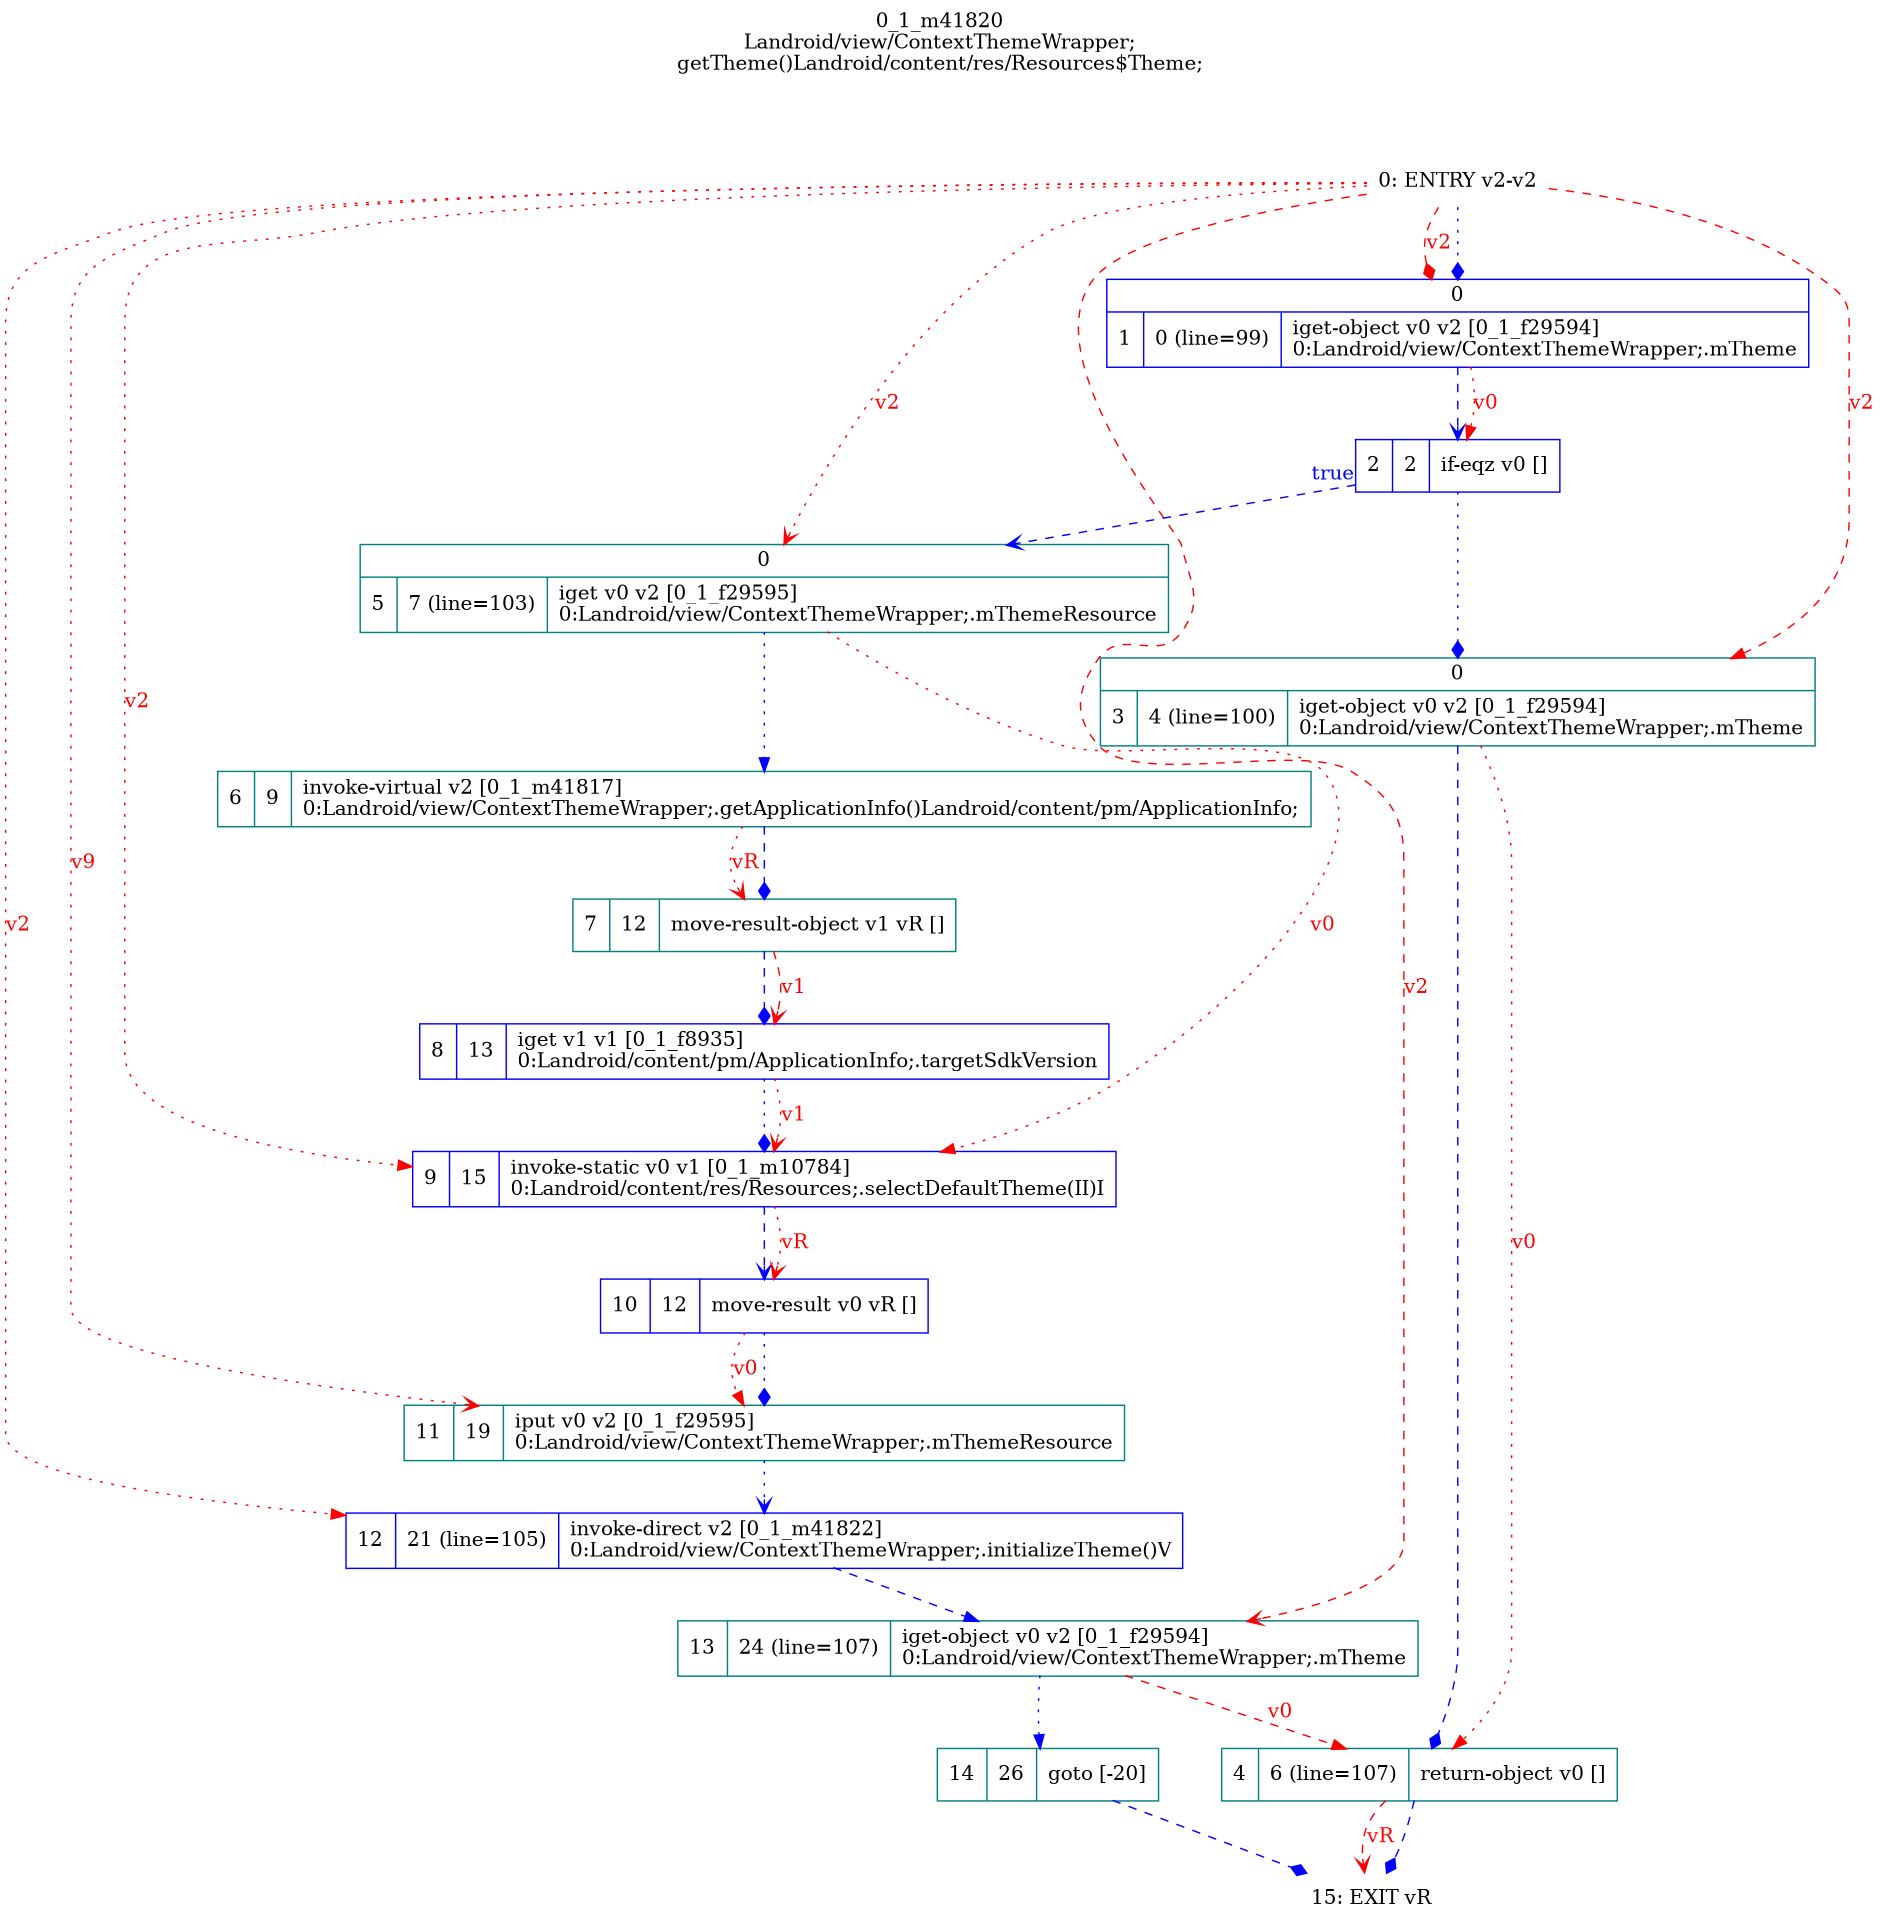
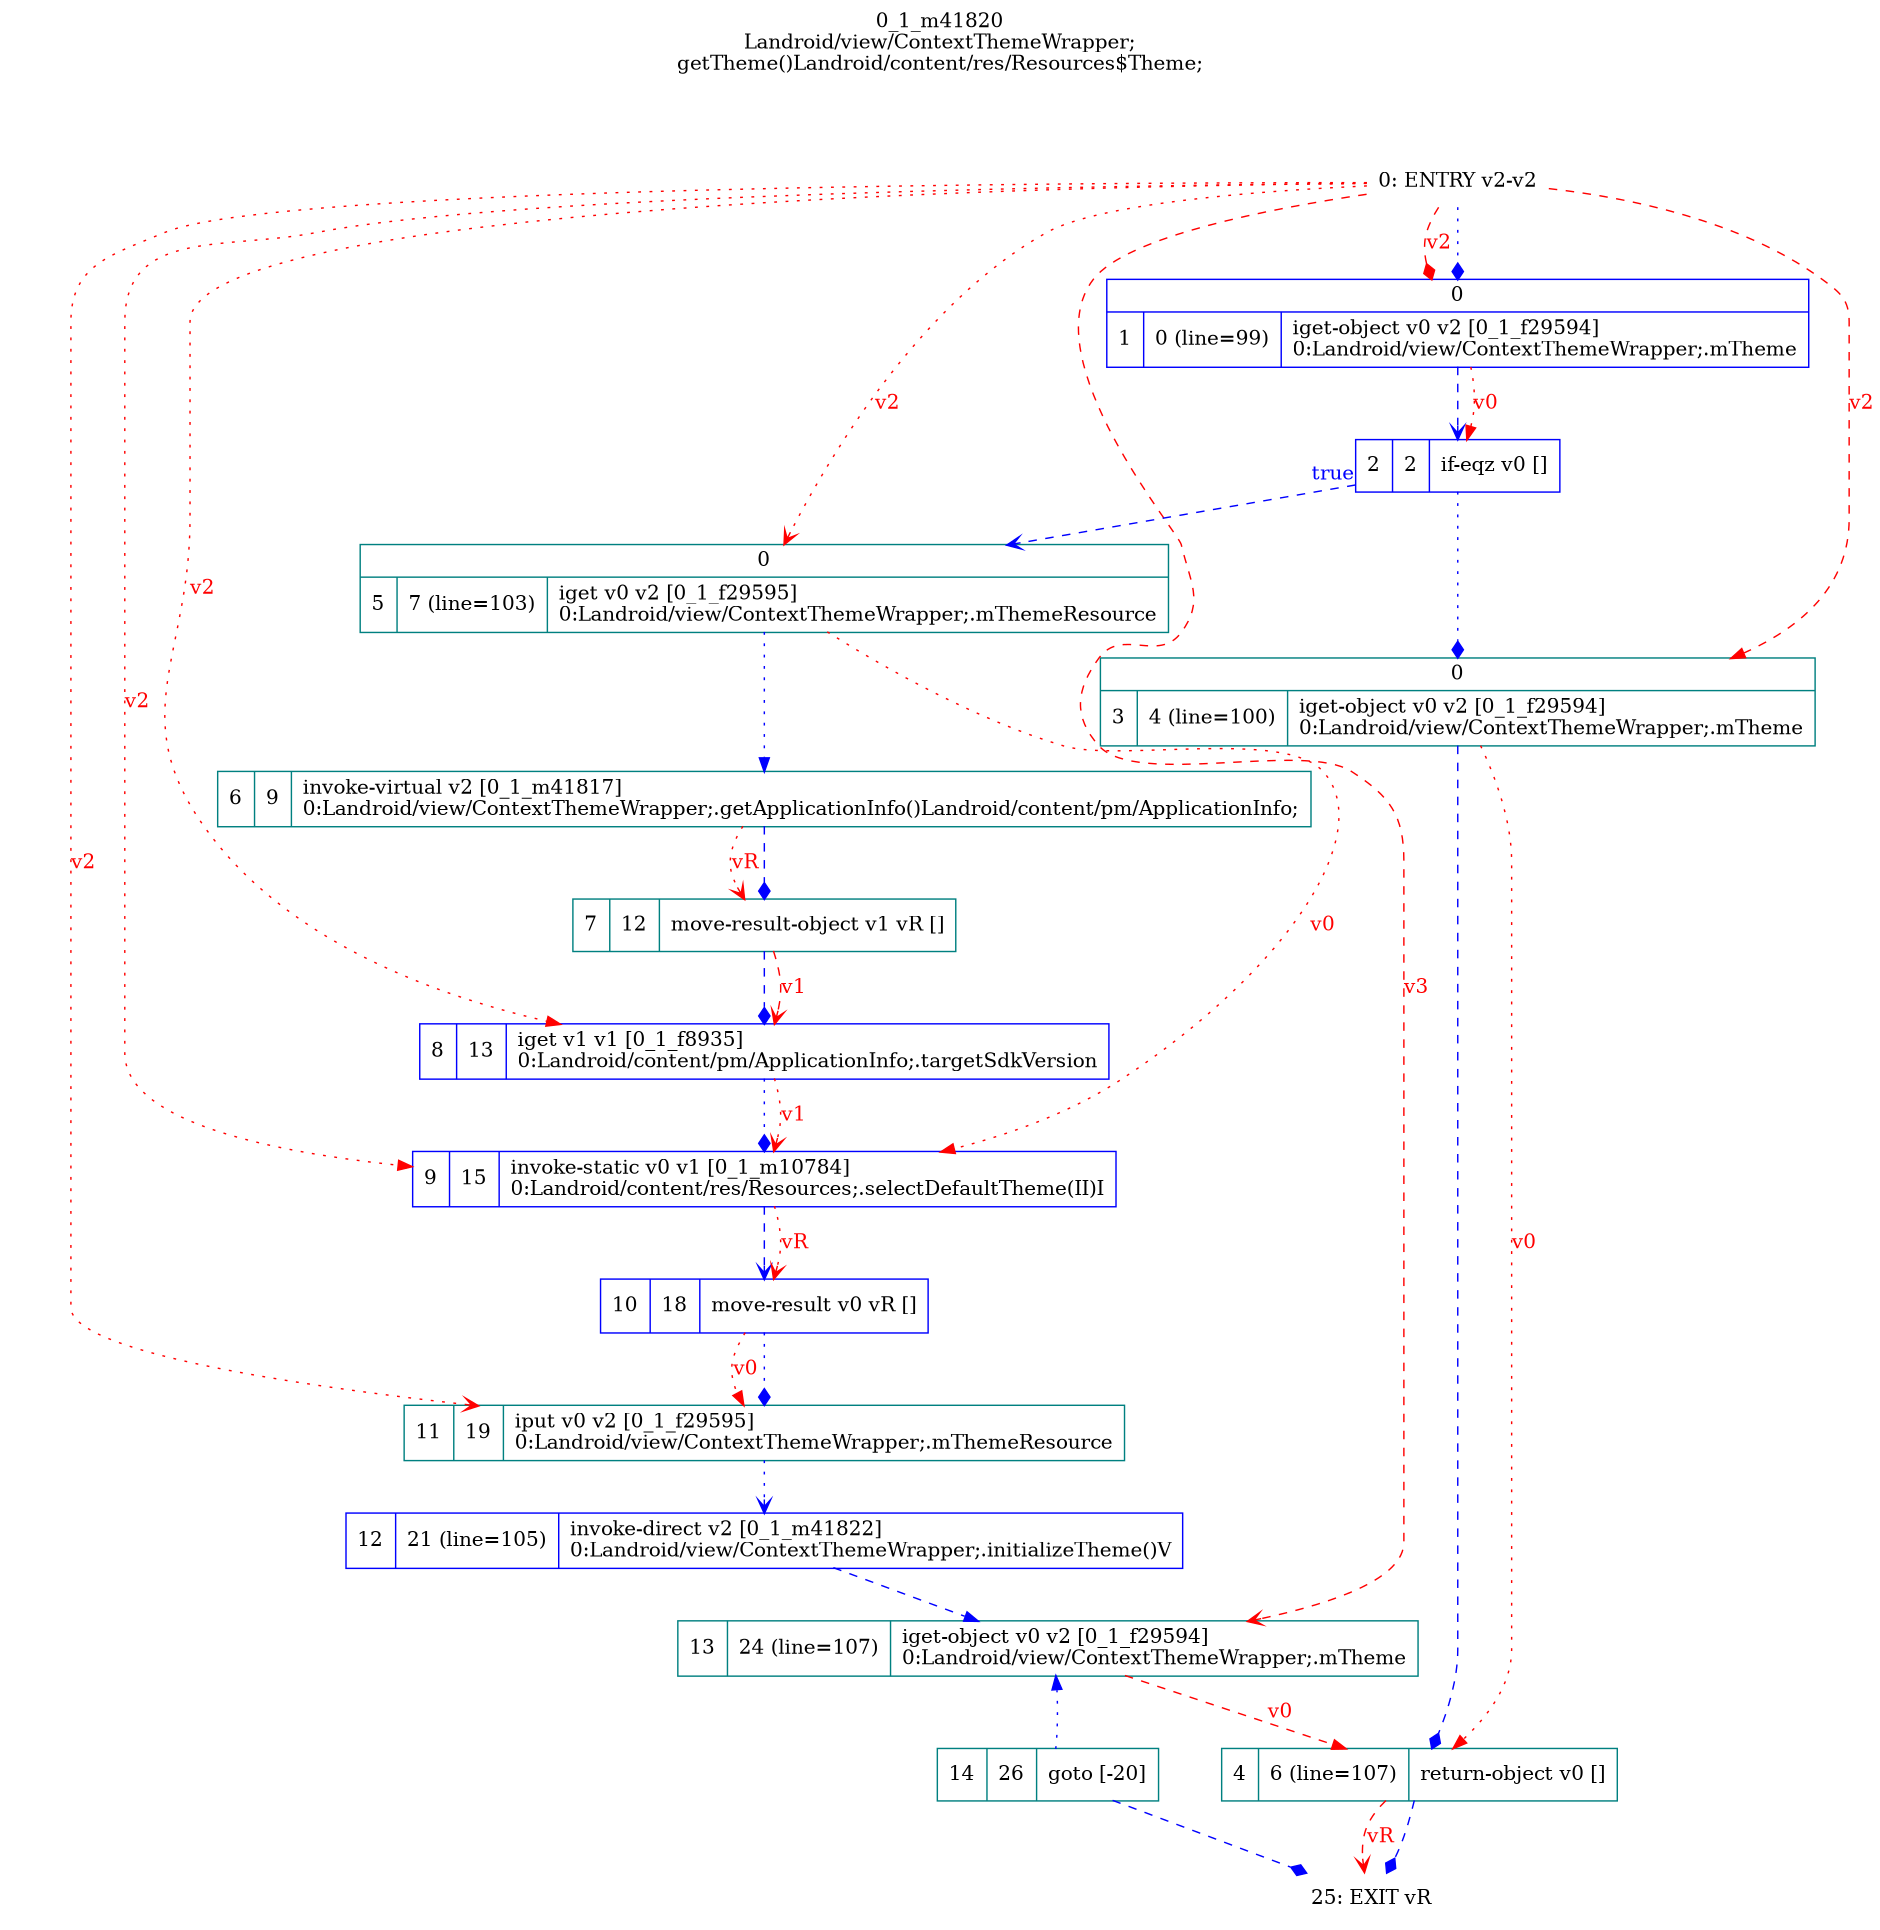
  digraph {
    label="0_1_m41820\nLandroid/view/ContextThemeWrapper;\ngetTheme()Landroid/content/res/Resources$Theme;"
    labelloc=t
    rankdir=UD
    node [color=blue shape=record]
    edge [arrowhead=vee color=red fontcolor=red style=dotted]
    n1 [label="0: ENTRY v2-v2" shape=plaintext]
    n2 [label="{0|{1|0 (line=99)|iget-object v0 v2 [0_1_f29594]\l0:Landroid/view/ContextThemeWrapper;.mTheme\l}}"]
    n3 [color=teal label="{0|{3|4 (line=100)|iget-object v0 v2 [0_1_f29594]\l0:Landroid/view/ContextThemeWrapper;.mTheme\l}}"]
    n4 [color=teal label="{0|{5|7 (line=103)|iget v0 v2 [0_1_f29595]\l0:Landroid/view/ContextThemeWrapper;.mThemeResource\l}}"]
    n5 [color=teal label="11|19|iput v0 v2 [0_1_f29595]\l0:Landroid/view/ContextThemeWrapper;.mThemeResource\l"]
    n6 [label="12|21 (line=105)|invoke-direct v2 [0_1_m41822]\l0:Landroid/view/ContextThemeWrapper;.initializeTheme()V\l"]
    n7 [color=teal label="13|24 (line=107)|iget-object v0 v2 [0_1_f29594]\l0:Landroid/view/ContextThemeWrapper;.mTheme\l"]
    n8 [label="9|15|invoke-static v0 v1 [0_1_m10784]\l0:Landroid/content/res/Resources;.selectDefaultTheme(II)I\l"]
    n9 [label="2|2|if-eqz v0 []\l"]
    n10 [color=teal label="4|6 (line=107)|return-object v0 []\l"]
    n11 [color=teal label="6|9|invoke-virtual v2 [0_1_m41817]\l0:Landroid/view/ContextThemeWrapper;.getApplicationInfo()Landroid/content/pm/ApplicationInfo;\l"]
    n12 [color=teal label="7|12|move-result-object v1 vR []\l"]
    n13 [color=teal label="14|26|goto [-20]\l"]
-   n14 [label="15: EXIT vR" shape=plaintext]
-   n15 [label="10|12|move-result v0 vR []\l"]
+   n14 [label="25: EXIT vR" shape=plaintext]
+   n15 [label="10|18|move-result v0 vR []\l"]
    n16 [label="8|13|iget v1 v1 [0_1_f8935]\l0:Landroid/content/pm/ApplicationInfo;.targetSdkVersion\l"]
    n1 -> n2 [arrowhead=diamond color=blue fontcolor=blue weight=100]
    n1 -> n2 [arrowhead=diamond label=v2 style=dashed]
    n1 -> n3 [arrowhead=normal label=v2 style=dashed]
    n1 -> n4 [label=v2]
-   n1 -> n5 [label=v9]
-   n1 -> n6 [arrowhead=normal label=v2]
-   n1 -> n7 [label=v2 style=dashed]
+   n1 -> n5 [label=v2]
+   n1 -> n16 [arrowhead=normal label=v2]
+   n1 -> n7 [label=v3 style=dashed]
    n1 -> n8 [arrowhead=normal label=v2]
    n2 -> n9 [color=blue fontcolor=blue style=dashed weight=100]
    n2 -> n9 [arrowhead=normal label=v0]
    n3 -> n10 [arrowhead=diamond color=blue fontcolor=blue style=dashed weight=100]
    n3 -> n10 [arrowhead=normal label=v0]
    n4 -> n8 [arrowhead=normal label=v0]
    n4 -> n11 [arrowhead=normal color=blue fontcolor=blue weight=100]
    n5 -> n6 [color=blue fontcolor=blue weight=100]
    n6 -> n7 [arrowhead=normal color=blue fontcolor=blue style=dashed weight=100]
    n7 -> n10 [arrowhead=normal label=v0 style=dashed]
-   n7 -> n13 [arrowhead=normal color=blue fontcolor=blue weight=100]
+   n13 -> n7 [arrowhead=normal color=blue fontcolor=blue weight=100]
    n8 -> n15 [color=blue fontcolor=blue style=dashed weight=100]
    n8 -> n15 [label=vR]
    n9 -> n3 [arrowhead=diamond color=blue fontcolor=blue weight=100]
    n9 -> n4 [color=blue fontcolor=blue style=dashed taillabel=true weight=10]
    n10 -> n14 [arrowhead=diamond color=blue fontcolor=blue style=dashed weight=100]
    n10 -> n14 [label=vR style=dashed]
    n11 -> n12 [arrowhead=diamond color=blue fontcolor=blue style=dashed weight=100]
    n11 -> n12 [label=vR]
    n12 -> n16 [arrowhead=diamond color=blue fontcolor=blue style=dashed weight=100]
    n12 -> n16 [label=v1 style=dashed]
    n13 -> n14 [arrowhead=diamond color=blue fontcolor=blue style=dashed weight=100]
    n15 -> n5 [arrowhead=diamond color=blue fontcolor=blue weight=100]
    n15 -> n5 [arrowhead=normal label=v0]
    n16 -> n8 [arrowhead=diamond color=blue fontcolor=blue weight=100]
    n16 -> n8 [label=v1]
  }
